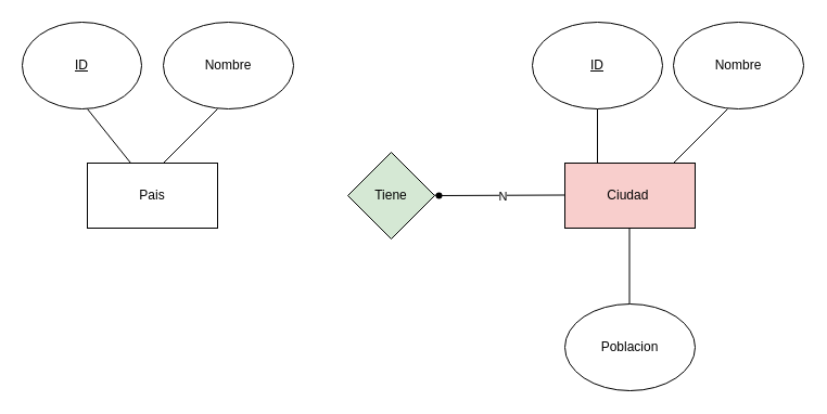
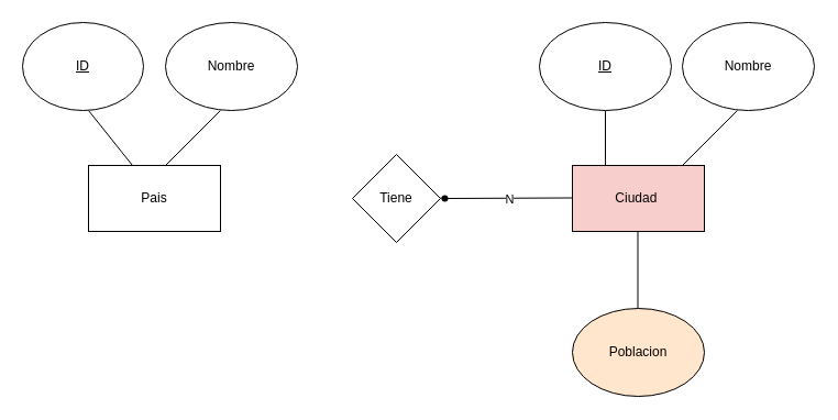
  <mxCell id="0" />
  <mxCell id="1" parent="0" />
  <mxCell id="2" value="" style="endArrow=none;html=1;rounded=0;" parent="1" edge="1"><mxGeometry width="50" height="50" relative="1" as="geometry"><mxPoint x="120" y="150" as="sourcePoint" /><mxPoint x="80" y="100" as="targetPoint" /></mxGeometry></mxCell>
  <mxCell id="3" value="Pais" style="rounded=0;whiteSpace=wrap;html=1;" parent="1" vertex="1"><mxGeometry x="80" y="150" width="120" height="60" as="geometry" /></mxCell>
  <mxCell id="4" value="Ciudad&amp;nbsp;" style="rounded=0;whiteSpace=wrap;html=1;fillColor=#f8cecc;" parent="1" vertex="1"><mxGeometry x="520" y="150" width="120" height="60" as="geometry" /></mxCell>
- <mxCell id="5" value="Tiene" style="rhombus;whiteSpace=wrap;html=1;fillColor=#d5e8d4;" parent="1" vertex="1"><mxGeometry x="320" y="140" width="80" height="80" as="geometry" /></mxCell>
+ <mxCell id="5" value="Tiene" style="rhombus;whiteSpace=wrap;html=1;" parent="1" vertex="1"><mxGeometry x="320" y="140" width="80" height="80" as="geometry" /></mxCell>
  <mxCell id="6" value="" style="endArrow=none;html=1;rounded=0;entryX=0;entryY=0.5;entryDx=0;entryDy=0;exitDx=0;exitDy=0;" parent="1" source="17" edge="1"><mxGeometry width="50" height="50" relative="1" as="geometry"><mxPoint x="400" y="179.5" as="sourcePoint" /><mxPoint x="520" y="179.5" as="targetPoint" /></mxGeometry></mxCell>
  <mxCell id="7" value="N" style="edgeLabel;html=1;align=center;verticalAlign=middle;resizable=0;points=[];" parent="6" vertex="1" connectable="0"><mxGeometry x="-0.0" y="-1" relative="1" as="geometry"><mxPoint as="offset" /></mxGeometry></mxCell>
  <mxCell id="8" value="" style="endArrow=none;html=1;rounded=0;" parent="1" edge="1"><mxGeometry width="50" height="50" relative="1" as="geometry"><mxPoint x="150" y="150" as="sourcePoint" /><mxPoint x="200" y="100" as="targetPoint" /></mxGeometry></mxCell>
  <mxCell id="9" value="Nombre" style="ellipse;whiteSpace=wrap;html=1;" parent="1" vertex="1"><mxGeometry x="150" y="20" width="120" height="80" as="geometry" /></mxCell>
  <mxCell id="10" value="" style="endArrow=none;html=1;rounded=0;" parent="1" edge="1"><mxGeometry width="50" height="50" relative="1" as="geometry"><mxPoint x="550" y="150" as="sourcePoint" /><mxPoint x="550" y="100" as="targetPoint" /></mxGeometry></mxCell>
  <mxCell id="11" value="&lt;u&gt;ID&lt;/u&gt;" style="ellipse;whiteSpace=wrap;html=1;" parent="1" vertex="1"><mxGeometry x="490" y="20" width="120" height="80" as="geometry" /></mxCell>
  <mxCell id="12" value="" style="endArrow=none;html=1;rounded=0;" parent="1" edge="1"><mxGeometry width="50" height="50" relative="1" as="geometry"><mxPoint x="620" y="150" as="sourcePoint" /><mxPoint x="670" y="100" as="targetPoint" /></mxGeometry></mxCell>
  <mxCell id="13" value="Nombre" style="ellipse;whiteSpace=wrap;html=1;" parent="1" vertex="1"><mxGeometry x="620" y="20" width="120" height="80" as="geometry" /></mxCell>
  <mxCell id="14" value="" style="endArrow=none;html=1;rounded=0;" parent="1" edge="1"><mxGeometry width="50" height="50" relative="1" as="geometry"><mxPoint x="579.5" y="280" as="sourcePoint" /><mxPoint x="579.5" y="210" as="targetPoint" /></mxGeometry></mxCell>
- <mxCell id="15" value="Poblacion" style="ellipse;whiteSpace=wrap;html=1;" parent="1" vertex="1"><mxGeometry x="520" y="280" width="120" height="80" as="geometry" /></mxCell>
+ <mxCell id="15" value="Poblacion" style="ellipse;whiteSpace=wrap;html=1;fillColor=#ffe6cc;" parent="1" vertex="1"><mxGeometry x="520" y="280" width="120" height="80" as="geometry" /></mxCell>
  <mxCell id="16" value="" style="endArrow=none;html=1;rounded=0;entryDx=0;entryDy=0;exitX=1;exitY=0.5;exitDx=0;exitDy=0;" parent="1" target="17" edge="1"><mxGeometry width="50" height="50" relative="1" as="geometry"><mxPoint x="400" y="179.5" as="sourcePoint" /><mxPoint x="520" y="179.5" as="targetPoint" /></mxGeometry></mxCell>
  <mxCell id="17" value="" style="shape=waypoint;sketch=0;size=6;pointerEvents=1;points=[];fillColor=none;resizable=0;rotatable=0;perimeter=centerPerimeter;snapToPoint=1;" parent="1" vertex="1"><mxGeometry x="394" y="170" width="20" height="20" as="geometry" /></mxCell>
  <mxCell id="18" value="" style="endArrow=none;html=1;rounded=0;" parent="1" source="21" edge="1"><mxGeometry width="50" height="50" relative="1" as="geometry"><mxPoint x="60" y="70" as="sourcePoint" /><mxPoint x="90" y="70" as="targetPoint" /></mxGeometry></mxCell>
  <mxCell id="19" value="" style="endArrow=none;html=1;rounded=0;" parent="1" edge="1"><mxGeometry width="50" height="50" relative="1" as="geometry"><mxPoint x="560" y="70" as="sourcePoint" /><mxPoint x="560" y="70" as="targetPoint" /></mxGeometry></mxCell>
  <mxCell id="20" value="" style="endArrow=none;html=1;rounded=0;" parent="1" target="21" edge="1"><mxGeometry width="50" height="50" relative="1" as="geometry"><mxPoint x="60" y="70" as="sourcePoint" /><mxPoint x="90" y="70" as="targetPoint" /></mxGeometry></mxCell>
  <mxCell id="21" value="&lt;u&gt;ID&lt;/u&gt;" style="ellipse;whiteSpace=wrap;html=1;" parent="1" vertex="1"><mxGeometry x="20" y="20" width="110" height="80" as="geometry" /></mxCell>
